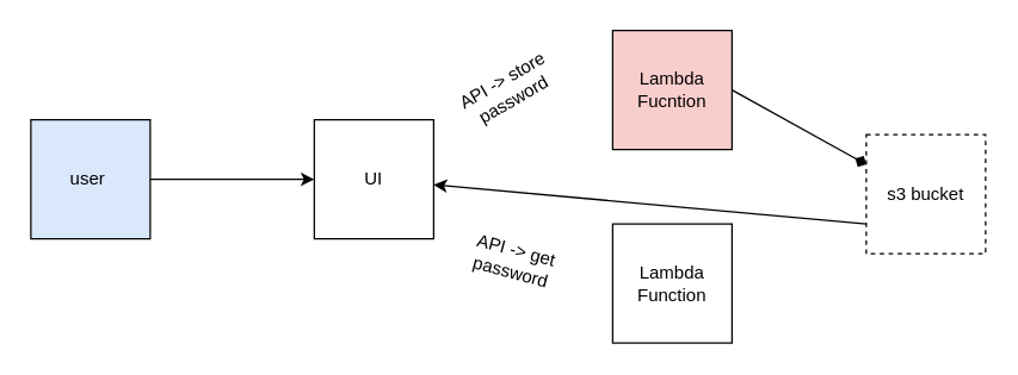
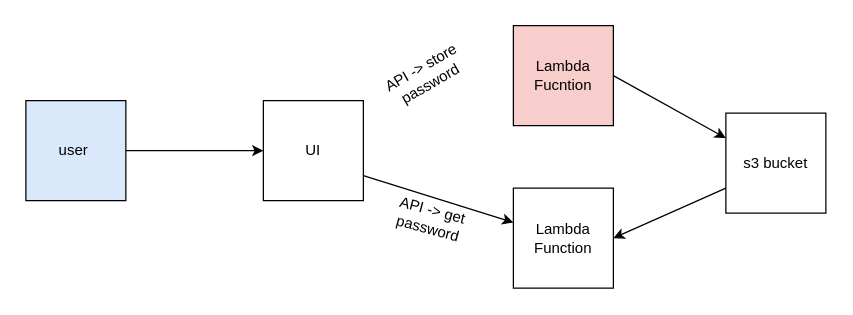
  <mxCell id="0" />
  <mxCell id="1" parent="0" />
  <mxCell id="2" value="user&amp;nbsp;" style="whiteSpace=wrap;html=1;aspect=fixed;fillColor=#dae8fc;" vertex="1" parent="1"><mxGeometry x="20" y="80" width="80" height="80" as="geometry" /></mxCell>
  <mxCell id="3" value="UI" style="whiteSpace=wrap;html=1;aspect=fixed;" vertex="1" parent="1"><mxGeometry x="210" y="80" width="80" height="80" as="geometry" /></mxCell>
  <mxCell id="4" value="Lambda Fucntion" style="whiteSpace=wrap;html=1;aspect=fixed;fillColor=#f8cecc;" vertex="1" parent="1"><mxGeometry x="410" y="20" width="80" height="80" as="geometry" /></mxCell>
- <mxCell id="5" value="s3 bucket" style="whiteSpace=wrap;html=1;aspect=fixed;dashed=1;" vertex="1" parent="1"><mxGeometry x="580" y="90" width="80" height="80" as="geometry" /></mxCell>
+ <mxCell id="5" value="s3 bucket" style="whiteSpace=wrap;html=1;aspect=fixed;" vertex="1" parent="1"><mxGeometry x="580" y="90" width="80" height="80" as="geometry" /></mxCell>
  <mxCell id="6" value="" style="endArrow=classic;html=1;rounded=0;exitX=1;exitY=0.5;exitDx=0;exitDy=0;entryX=0;entryY=0.5;entryDx=0;entryDy=0;" edge="1" parent="1" source="2" target="3"><mxGeometry width="50" height="50" relative="1" as="geometry"><mxPoint x="320" y="350" as="sourcePoint" /><mxPoint x="370" y="300" as="targetPoint" /></mxGeometry></mxCell>
  <mxCell id="7" value="Lambda Function" style="whiteSpace=wrap;html=1;aspect=fixed;" vertex="1" parent="1"><mxGeometry x="410" y="150" width="80" height="80" as="geometry" /></mxCell>
+ <mxCell id="8" value="" style="endArrow=classic;html=1;rounded=0;exitX=1;exitY=0.75;exitDx=0;exitDy=0;" edge="1" parent="1" source="3" target="7"><mxGeometry width="50" height="50" relative="1" as="geometry"><mxPoint x="320" y="350" as="sourcePoint" /><mxPoint x="370" y="300" as="targetPoint" /></mxGeometry></mxCell>
  <mxCell id="9" value="API -&amp;gt; store password" style="text;html=1;strokeColor=none;fillColor=none;align=center;verticalAlign=middle;whiteSpace=wrap;rounded=0;rotation=-30;" vertex="1" parent="1"><mxGeometry x="280" y="45" width="120" height="30" as="geometry" /></mxCell>
  <mxCell id="10" value="API -&amp;gt; get password" style="text;html=1;strokeColor=none;fillColor=none;align=center;verticalAlign=middle;whiteSpace=wrap;rounded=0;rotation=15;" vertex="1" parent="1"><mxGeometry x="294" y="160" width="100" height="30" as="geometry" /></mxCell>
- <mxCell id="11" value="" style="endArrow=diamond;html=1;rounded=0;exitX=1;exitY=0.5;exitDx=0;exitDy=0;entryX=0;entryY=0.25;entryDx=0;entryDy=0;" edge="1" parent="1" source="4" target="5"><mxGeometry width="50" height="50" relative="1" as="geometry"><mxPoint x="320" y="320" as="sourcePoint" /><mxPoint x="370" y="270" as="targetPoint" /></mxGeometry></mxCell>
- <mxCell id="12" value="" style="endArrow=classic;html=1;rounded=0;exitX=0;exitY=0.75;exitDx=0;exitDy=0;" edge="1" parent="1" source="5" target="3"><mxGeometry width="50" height="50" relative="1" as="geometry"><mxPoint x="320" y="320" as="sourcePoint" /><mxPoint x="370" y="270" as="targetPoint" /></mxGeometry></mxCell>
+ <mxCell id="11" value="" style="endArrow=classic;html=1;rounded=0;exitX=1;exitY=0.5;exitDx=0;exitDy=0;entryX=0;entryY=0.25;entryDx=0;entryDy=0;" edge="1" parent="1" source="4" target="5"><mxGeometry width="50" height="50" relative="1" as="geometry"><mxPoint x="320" y="320" as="sourcePoint" /><mxPoint x="370" y="270" as="targetPoint" /></mxGeometry></mxCell>
+ <mxCell id="12" value="" style="endArrow=classic;html=1;rounded=0;exitX=0;exitY=0.75;exitDx=0;exitDy=0;entryX=1;entryY=0.5;entryDx=0;entryDy=0;" edge="1" parent="1" source="5" target="7"><mxGeometry width="50" height="50" relative="1" as="geometry"><mxPoint x="320" y="320" as="sourcePoint" /><mxPoint x="370" y="270" as="targetPoint" /></mxGeometry></mxCell>
